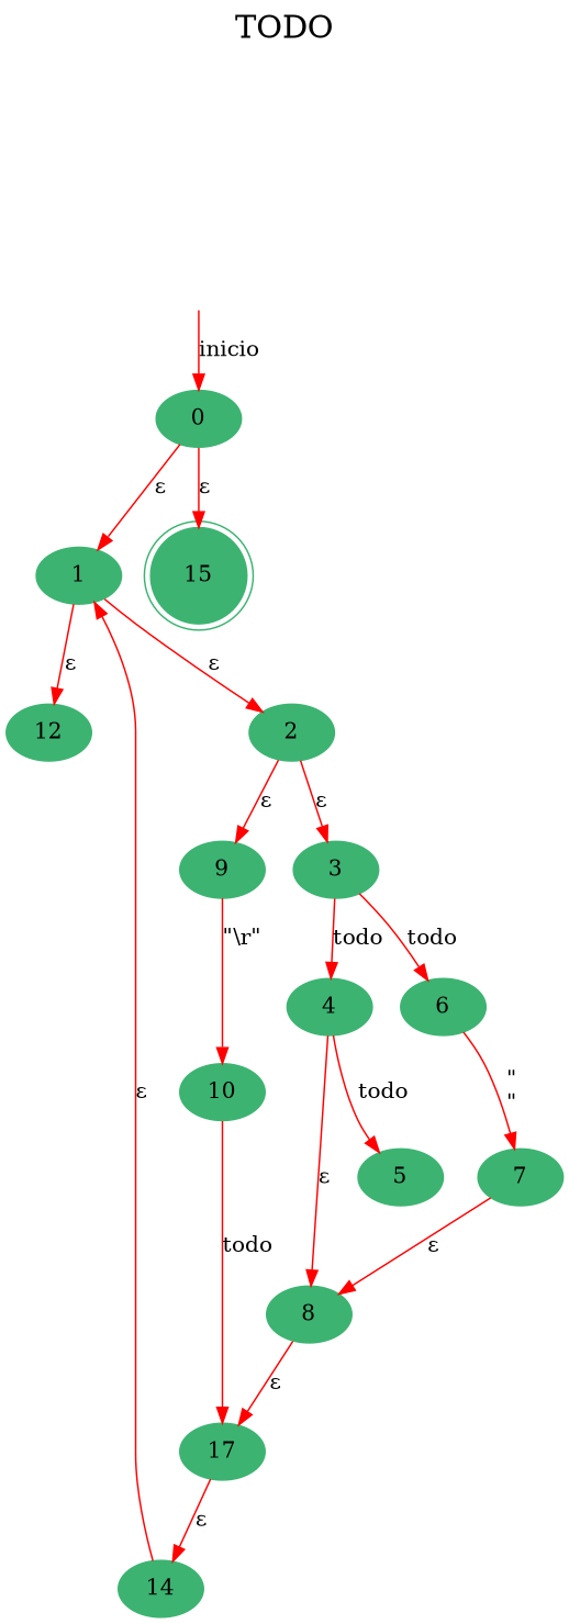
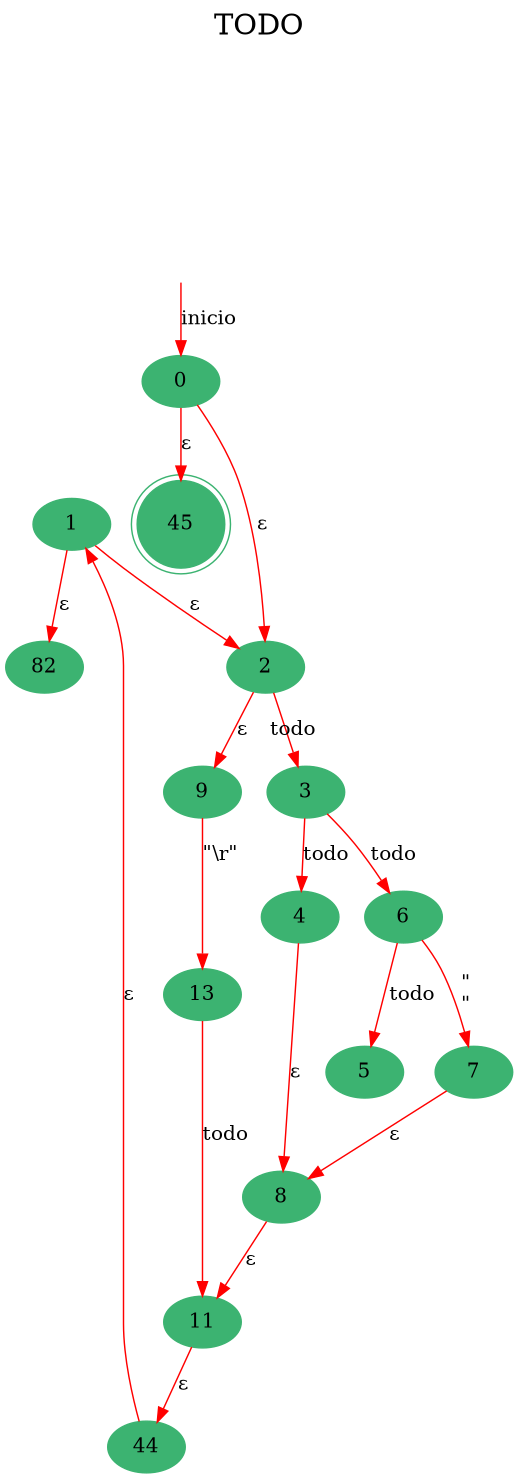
  digraph {
    fontsize=20
    label=TODO
    labelloc=t
    rankdir=TB
    node [color=mediumseagreen style=filled]
    edge [color=red]
    0
    1
-   15 [shape=doublecircle]
+   15 [shape=doublecircle label=45]
    2
-   12
+   12 [label=82]
    3
    9
    4
    6
-   10
+   10 [label=13]
    5
    8
    7
-   11 [label=17]
-   14
+   11
+   14 [label=44]
    secret_node [color=midnightblue fontcolor=white shape=circle style=invis]
-   0 -> 1 [label="ε"]
+   0 -> 2 [label="ε"]
    0 -> 15 [label="ε"]
    1 -> 2 [label="ε"]
    1 -> 12 [label="ε"]
-   2 -> 3 [label="ε"]
+   2 -> 3 [label=todo]
    2 -> 9 [label="ε"]
    3 -> 4 [label=todo]
    3 -> 6 [label=todo]
    9 -> 10 [label="\"\\r\""]
-   4 -> 5 [label=todo]
+   6 -> 5 [label=todo]
    4 -> 8 [label="ε"]
    6 -> 7 [label="\"\n\""]
    10 -> 11 [label=todo]
    8 -> 11 [label="ε"]
    7 -> 8 [label="ε"]
    11 -> 14 [label="ε"]
    14 -> 1 [label="ε"]
    secret_node -> 0 [label=inicio]
  }
